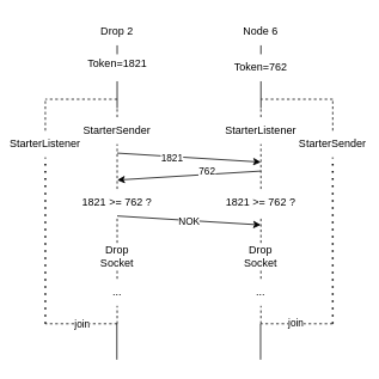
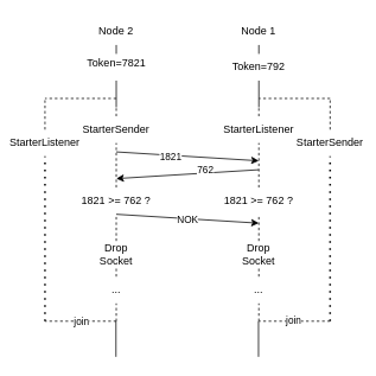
  <mxCell id="0" />
  <mxCell id="1" parent="0" />
- <mxCell id="2" value="Drop 2" style="text;html=1;strokeColor=none;fillColor=none;align=center;verticalAlign=middle;whiteSpace=wrap;rounded=0;" parent="1" vertex="1"><mxGeometry x="100" y="20" width="60" height="30" as="geometry" /></mxCell>
- <mxCell id="3" value="Node 6" style="text;html=1;strokeColor=none;fillColor=none;align=center;verticalAlign=middle;whiteSpace=wrap;rounded=0;" parent="1" vertex="1"><mxGeometry x="260" y="20" width="60" height="30" as="geometry" /></mxCell>
+ <mxCell id="2" value="Node 2" style="text;html=1;strokeColor=none;fillColor=none;align=center;verticalAlign=middle;whiteSpace=wrap;rounded=0;" parent="1" vertex="1"><mxGeometry x="100" y="20" width="60" height="30" as="geometry" /></mxCell>
+ <mxCell id="3" value="Node 1" style="text;html=1;strokeColor=none;fillColor=none;align=center;verticalAlign=middle;whiteSpace=wrap;rounded=0;" parent="1" vertex="1"><mxGeometry x="260" y="20" width="60" height="30" as="geometry" /></mxCell>
  <mxCell id="4" value="" style="endArrow=none;html=1;rounded=0;startArrow=none;" parent="1" edge="1"><mxGeometry width="50" height="50" relative="1" as="geometry"><mxPoint x="130" y="60" as="sourcePoint" /><mxPoint x="130" y="50" as="targetPoint" /></mxGeometry></mxCell>
  <mxCell id="5" value="" style="endArrow=none;html=1;rounded=0;" parent="1" edge="1"><mxGeometry width="50" height="50" relative="1" as="geometry"><mxPoint x="130" y="120" as="sourcePoint" /><mxPoint x="130" y="90" as="targetPoint" /></mxGeometry></mxCell>
  <mxCell id="6" value="" style="endArrow=none;html=1;rounded=0;startArrow=none;" parent="1" source="7" edge="1"><mxGeometry width="50" height="50" relative="1" as="geometry"><mxPoint x="290" y="120" as="sourcePoint" /><mxPoint x="290" y="50" as="targetPoint" /></mxGeometry></mxCell>
- <mxCell id="7" value="Token=762" style="text;html=1;strokeColor=none;fillColor=none;align=center;verticalAlign=middle;whiteSpace=wrap;rounded=0;" parent="1" vertex="1"><mxGeometry x="260" y="60" width="60" height="30" as="geometry" /></mxCell>
+ <mxCell id="7" value="Token=792" style="text;html=1;strokeColor=none;fillColor=none;align=center;verticalAlign=middle;whiteSpace=wrap;rounded=0;" parent="1" vertex="1"><mxGeometry x="260" y="60" width="60" height="30" as="geometry" /></mxCell>
  <mxCell id="8" value="" style="endArrow=none;html=1;rounded=0;" parent="1" target="7" edge="1"><mxGeometry width="50" height="50" relative="1" as="geometry"><mxPoint x="290" y="120" as="sourcePoint" /><mxPoint x="290" y="50" as="targetPoint" /></mxGeometry></mxCell>
  <mxCell id="9" value="StarterSender" style="text;html=1;strokeColor=none;fillColor=none;align=center;verticalAlign=middle;whiteSpace=wrap;rounded=0;" parent="1" vertex="1"><mxGeometry x="340" y="145" width="60" height="30" as="geometry" /></mxCell>
  <mxCell id="10" value="" style="endArrow=none;dashed=1;html=1;rounded=0;" parent="1" edge="1"><mxGeometry width="50" height="50" relative="1" as="geometry"><mxPoint x="370" y="110" as="sourcePoint" /><mxPoint x="290" y="110" as="targetPoint" /></mxGeometry></mxCell>
  <mxCell id="11" value="" style="endArrow=none;dashed=1;html=1;rounded=0;exitX=0.5;exitY=0;exitDx=0;exitDy=0;" parent="1" source="9" edge="1"><mxGeometry width="50" height="50" relative="1" as="geometry"><mxPoint x="190" y="220" as="sourcePoint" /><mxPoint x="370" y="110" as="targetPoint" /></mxGeometry></mxCell>
  <mxCell id="12" value="" style="endArrow=none;dashed=1;html=1;dashPattern=1 3;strokeWidth=2;rounded=0;entryX=0.5;entryY=1;entryDx=0;entryDy=0;" parent="1" target="9" edge="1"><mxGeometry width="50" height="50" relative="1" as="geometry"><mxPoint x="370" y="360" as="sourcePoint" /><mxPoint x="240" y="170" as="targetPoint" /></mxGeometry></mxCell>
  <mxCell id="13" value="" style="endArrow=none;dashed=1;html=1;rounded=0;startArrow=none;" parent="1" source="14" edge="1"><mxGeometry width="50" height="50" relative="1" as="geometry"><mxPoint x="130" y="190" as="sourcePoint" /><mxPoint x="130" y="120" as="targetPoint" /></mxGeometry></mxCell>
  <mxCell id="14" value="StarterSender" style="text;html=1;strokeColor=none;fillColor=none;align=center;verticalAlign=middle;whiteSpace=wrap;rounded=0;" parent="1" vertex="1"><mxGeometry x="100" y="130" width="60" height="30" as="geometry" /></mxCell>
  <mxCell id="15" value="" style="endArrow=none;dashed=1;html=1;rounded=0;startArrow=none;" parent="1" source="27" target="14" edge="1"><mxGeometry width="50" height="50" relative="1" as="geometry"><mxPoint x="130" y="360" as="sourcePoint" /><mxPoint x="130" y="120" as="targetPoint" /></mxGeometry></mxCell>
  <mxCell id="16" value="" style="endArrow=none;dashed=1;html=1;rounded=0;startArrow=none;" parent="1" source="17" edge="1"><mxGeometry width="50" height="50" relative="1" as="geometry"><mxPoint x="290" y="200" as="sourcePoint" /><mxPoint x="290" y="120" as="targetPoint" /></mxGeometry></mxCell>
  <mxCell id="17" value="StarterListener" style="text;html=1;strokeColor=none;fillColor=none;align=center;verticalAlign=middle;whiteSpace=wrap;rounded=0;" parent="1" vertex="1"><mxGeometry x="260" y="130" width="60" height="30" as="geometry" /></mxCell>
  <mxCell id="18" value="" style="endArrow=none;dashed=1;html=1;rounded=0;startArrow=none;" parent="1" target="17" edge="1"><mxGeometry width="50" height="50" relative="1" as="geometry"><mxPoint x="290" y="210" as="sourcePoint" /><mxPoint x="290" y="120" as="targetPoint" /></mxGeometry></mxCell>
  <mxCell id="19" value="StarterListener" style="text;html=1;strokeColor=none;fillColor=none;align=center;verticalAlign=middle;whiteSpace=wrap;rounded=0;" parent="1" vertex="1"><mxGeometry x="20" y="145" width="60" height="30" as="geometry" /></mxCell>
  <mxCell id="20" value="" style="endArrow=none;dashed=1;html=1;rounded=0;exitX=0.5;exitY=0;exitDx=0;exitDy=0;" parent="1" source="19" edge="1"><mxGeometry width="50" height="50" relative="1" as="geometry"><mxPoint x="-130" y="220" as="sourcePoint" /><mxPoint x="50" y="110" as="targetPoint" /></mxGeometry></mxCell>
  <mxCell id="21" value="" style="endArrow=none;dashed=1;html=1;dashPattern=1 3;strokeWidth=2;rounded=0;entryX=0.5;entryY=1;entryDx=0;entryDy=0;" parent="1" target="19" edge="1"><mxGeometry width="50" height="50" relative="1" as="geometry"><mxPoint x="50" y="360" as="sourcePoint" /><mxPoint x="-80" y="170" as="targetPoint" /></mxGeometry></mxCell>
  <mxCell id="22" value="" style="endArrow=none;dashed=1;html=1;rounded=0;" parent="1" edge="1"><mxGeometry width="50" height="50" relative="1" as="geometry"><mxPoint x="130" y="110" as="sourcePoint" /><mxPoint x="50" y="110" as="targetPoint" /></mxGeometry></mxCell>
  <mxCell id="23" value="" style="endArrow=classic;html=1;rounded=0;" parent="1" edge="1"><mxGeometry width="50" height="50" relative="1" as="geometry"><mxPoint x="130" y="170" as="sourcePoint" /><mxPoint x="290" y="180" as="targetPoint" /></mxGeometry></mxCell>
  <mxCell id="24" value="1821" style="edgeLabel;html=1;align=center;verticalAlign=middle;resizable=0;points=[];" parent="23" vertex="1" connectable="0"><mxGeometry x="-0.326" y="3" relative="1" as="geometry"><mxPoint x="6" y="5" as="offset" /></mxGeometry></mxCell>
  <mxCell id="25" value="" style="endArrow=classic;html=1;rounded=0;" parent="1" edge="1"><mxGeometry width="50" height="50" relative="1" as="geometry"><mxPoint x="290" y="190" as="sourcePoint" /><mxPoint x="130" y="200" as="targetPoint" /></mxGeometry></mxCell>
  <mxCell id="26" value="762" style="edgeLabel;html=1;align=center;verticalAlign=middle;resizable=0;points=[];" parent="25" vertex="1" connectable="0"><mxGeometry x="-0.215" y="4" relative="1" as="geometry"><mxPoint x="2" y="-8" as="offset" /></mxGeometry></mxCell>
  <mxCell id="27" value="1821 &amp;gt;= 762 ?" style="text;html=1;strokeColor=none;fillColor=none;align=center;verticalAlign=middle;whiteSpace=wrap;rounded=0;" parent="1" vertex="1"><mxGeometry x="86.25" y="210" width="87.5" height="30" as="geometry" /></mxCell>
  <mxCell id="28" value="" style="endArrow=none;dashed=1;html=1;rounded=0;startArrow=none;" parent="1" source="32" target="27" edge="1"><mxGeometry width="50" height="50" relative="1" as="geometry"><mxPoint x="130" y="360" as="sourcePoint" /><mxPoint x="130" y="160" as="targetPoint" /></mxGeometry></mxCell>
  <mxCell id="29" value="" style="endArrow=classic;html=1;rounded=0;" parent="1" edge="1"><mxGeometry width="50" height="50" relative="1" as="geometry"><mxPoint x="130" y="240" as="sourcePoint" /><mxPoint x="290" y="250" as="targetPoint" /></mxGeometry></mxCell>
  <mxCell id="30" value="NOK" style="edgeLabel;html=1;align=center;verticalAlign=middle;resizable=0;points=[];" parent="29" vertex="1" connectable="0"><mxGeometry x="-0.177" y="-1" relative="1" as="geometry"><mxPoint x="14" as="offset" /></mxGeometry></mxCell>
  <mxCell id="31" value="" style="endArrow=none;dashed=1;html=1;rounded=0;startArrow=none;" parent="1" source="34" edge="1"><mxGeometry width="50" height="50" relative="1" as="geometry"><mxPoint x="290" y="360" as="sourcePoint" /><mxPoint x="290" y="240" as="targetPoint" /></mxGeometry></mxCell>
  <mxCell id="32" value="Drop Socket" style="text;html=1;strokeColor=none;fillColor=none;align=center;verticalAlign=middle;whiteSpace=wrap;rounded=0;" parent="1" vertex="1"><mxGeometry x="100" y="270" width="60" height="30" as="geometry" /></mxCell>
  <mxCell id="33" value="" style="endArrow=none;dashed=1;html=1;rounded=0;startArrow=none;" parent="1" source="45" target="32" edge="1"><mxGeometry width="50" height="50" relative="1" as="geometry"><mxPoint x="130" y="360" as="sourcePoint" /><mxPoint x="130" y="240" as="targetPoint" /></mxGeometry></mxCell>
  <mxCell id="34" value="Drop Socket" style="text;html=1;strokeColor=none;fillColor=none;align=center;verticalAlign=middle;whiteSpace=wrap;rounded=0;" parent="1" vertex="1"><mxGeometry x="260" y="270" width="60" height="30" as="geometry" /></mxCell>
  <mxCell id="35" value="" style="endArrow=none;dashed=1;html=1;rounded=0;startArrow=none;" parent="1" source="43" target="34" edge="1"><mxGeometry width="50" height="50" relative="1" as="geometry"><mxPoint x="290" y="360" as="sourcePoint" /><mxPoint x="290" y="240" as="targetPoint" /></mxGeometry></mxCell>
  <mxCell id="36" value="" style="endArrow=none;dashed=1;html=1;rounded=0;" parent="1" edge="1"><mxGeometry width="50" height="50" relative="1" as="geometry"><mxPoint x="370" y="360" as="sourcePoint" /><mxPoint x="290" y="360" as="targetPoint" /></mxGeometry></mxCell>
  <mxCell id="37" value="join" style="edgeLabel;html=1;align=center;verticalAlign=middle;resizable=0;points=[];" parent="36" vertex="1" connectable="0"><mxGeometry x="0.231" y="-2" relative="1" as="geometry"><mxPoint x="7" as="offset" /></mxGeometry></mxCell>
  <mxCell id="38" value="" style="endArrow=none;dashed=1;html=1;rounded=0;" parent="1" edge="1"><mxGeometry width="50" height="50" relative="1" as="geometry"><mxPoint x="130" y="360" as="sourcePoint" /><mxPoint x="50" y="360" as="targetPoint" /></mxGeometry></mxCell>
  <mxCell id="39" value="join" style="edgeLabel;html=1;align=center;verticalAlign=middle;resizable=0;points=[];" parent="38" vertex="1" connectable="0"><mxGeometry x="0.293" relative="1" as="geometry"><mxPoint x="12" as="offset" /></mxGeometry></mxCell>
  <mxCell id="40" value="" style="endArrow=none;html=1;rounded=0;" parent="1" edge="1"><mxGeometry width="50" height="50" relative="1" as="geometry"><mxPoint x="129.66" y="400" as="sourcePoint" /><mxPoint x="129.66" y="360" as="targetPoint" /></mxGeometry></mxCell>
  <mxCell id="41" value="" style="endArrow=none;html=1;rounded=0;" parent="1" edge="1"><mxGeometry width="50" height="50" relative="1" as="geometry"><mxPoint x="289.66" y="400" as="sourcePoint" /><mxPoint x="289.66" y="360" as="targetPoint" /></mxGeometry></mxCell>
- <mxCell id="42" value="&lt;span style=&quot;&quot;&gt;Token=1821&lt;/span&gt;" style="text;html=1;align=center;verticalAlign=middle;resizable=0;points=[];autosize=1;strokeColor=none;fillColor=none;" parent="1" vertex="1"><mxGeometry x="85" y="55" width="90" height="30" as="geometry" /></mxCell>
+ <mxCell id="42" value="&lt;span style=&quot;&quot;&gt;Token=7821&lt;/span&gt;" style="text;html=1;align=center;verticalAlign=middle;resizable=0;points=[];autosize=1;strokeColor=none;fillColor=none;" parent="1" vertex="1"><mxGeometry x="85" y="55" width="90" height="30" as="geometry" /></mxCell>
  <mxCell id="43" value="..." style="text;html=1;strokeColor=none;fillColor=none;align=center;verticalAlign=middle;whiteSpace=wrap;rounded=0;" parent="1" vertex="1"><mxGeometry x="260" y="310" width="60" height="30" as="geometry" /></mxCell>
  <mxCell id="44" value="" style="endArrow=none;dashed=1;html=1;rounded=0;" parent="1" target="43" edge="1"><mxGeometry width="50" height="50" relative="1" as="geometry"><mxPoint x="290" y="360" as="sourcePoint" /><mxPoint x="290" y="300" as="targetPoint" /></mxGeometry></mxCell>
  <mxCell id="45" value="..." style="text;html=1;strokeColor=none;fillColor=none;align=center;verticalAlign=middle;whiteSpace=wrap;rounded=0;" parent="1" vertex="1"><mxGeometry x="100" y="310" width="60" height="30" as="geometry" /></mxCell>
  <mxCell id="46" value="" style="endArrow=none;dashed=1;html=1;rounded=0;" parent="1" target="45" edge="1"><mxGeometry width="50" height="50" relative="1" as="geometry"><mxPoint x="130" y="360" as="sourcePoint" /><mxPoint x="130" y="300" as="targetPoint" /></mxGeometry></mxCell>
  <mxCell id="47" value="1821 &amp;gt;= 762 ?" style="text;html=1;strokeColor=none;fillColor=none;align=center;verticalAlign=middle;whiteSpace=wrap;rounded=0;" vertex="1" parent="1"><mxGeometry x="246.25" y="210" width="87.5" height="30" as="geometry" /></mxCell>
